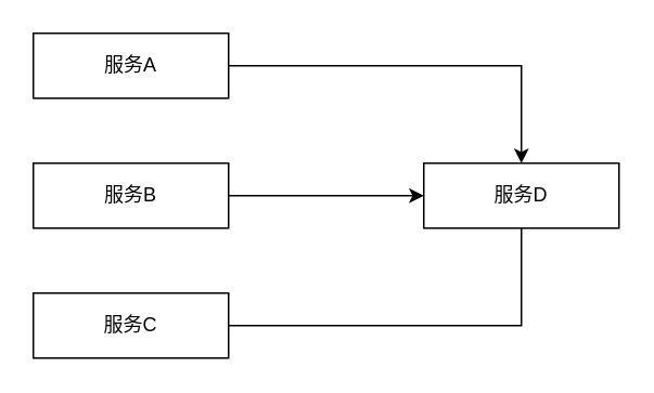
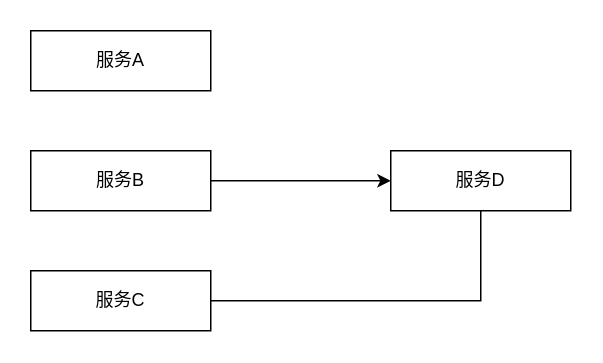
  <mxCell id="0" />
  <mxCell id="1" parent="0" />
- <mxCell id="2" style="edgeStyle=orthogonalEdgeStyle;rounded=0;orthogonalLoop=1;jettySize=auto;html=1;exitX=1;exitY=0.5;exitDx=0;exitDy=0;" edge="1" parent="1" source="3" target="8"><mxGeometry relative="1" as="geometry" /></mxCell>
  <mxCell id="3" value="服务A" style="rounded=0;whiteSpace=wrap;html=1;" vertex="1" parent="1"><mxGeometry x="20" y="20" width="120" height="40" as="geometry" /></mxCell>
  <mxCell id="4" style="edgeStyle=orthogonalEdgeStyle;rounded=0;orthogonalLoop=1;jettySize=auto;html=1;exitX=1;exitY=0.5;exitDx=0;exitDy=0;entryX=0;entryY=0.5;entryDx=0;entryDy=0;" edge="1" parent="1" source="5" target="8"><mxGeometry relative="1" as="geometry" /></mxCell>
  <mxCell id="5" value="服务B" style="rounded=0;whiteSpace=wrap;html=1;" vertex="1" parent="1"><mxGeometry x="20" y="100" width="120" height="40" as="geometry" /></mxCell>
  <mxCell id="6" style="edgeStyle=orthogonalEdgeStyle;rounded=0;orthogonalLoop=1;jettySize=auto;html=1;exitX=1;exitY=0.5;exitDx=0;exitDy=0;entryX=0.5;entryY=1;entryDx=0;entryDy=0;endArrow=none;" edge="1" parent="1" source="7" target="8"><mxGeometry relative="1" as="geometry" /></mxCell>
  <mxCell id="7" value="服务C" style="rounded=0;whiteSpace=wrap;html=1;" vertex="1" parent="1"><mxGeometry x="20" y="180" width="120" height="40" as="geometry" /></mxCell>
  <mxCell id="8" value="服务D" style="rounded=0;whiteSpace=wrap;html=1;" vertex="1" parent="1"><mxGeometry x="260" y="100" width="120" height="40" as="geometry" /></mxCell>
